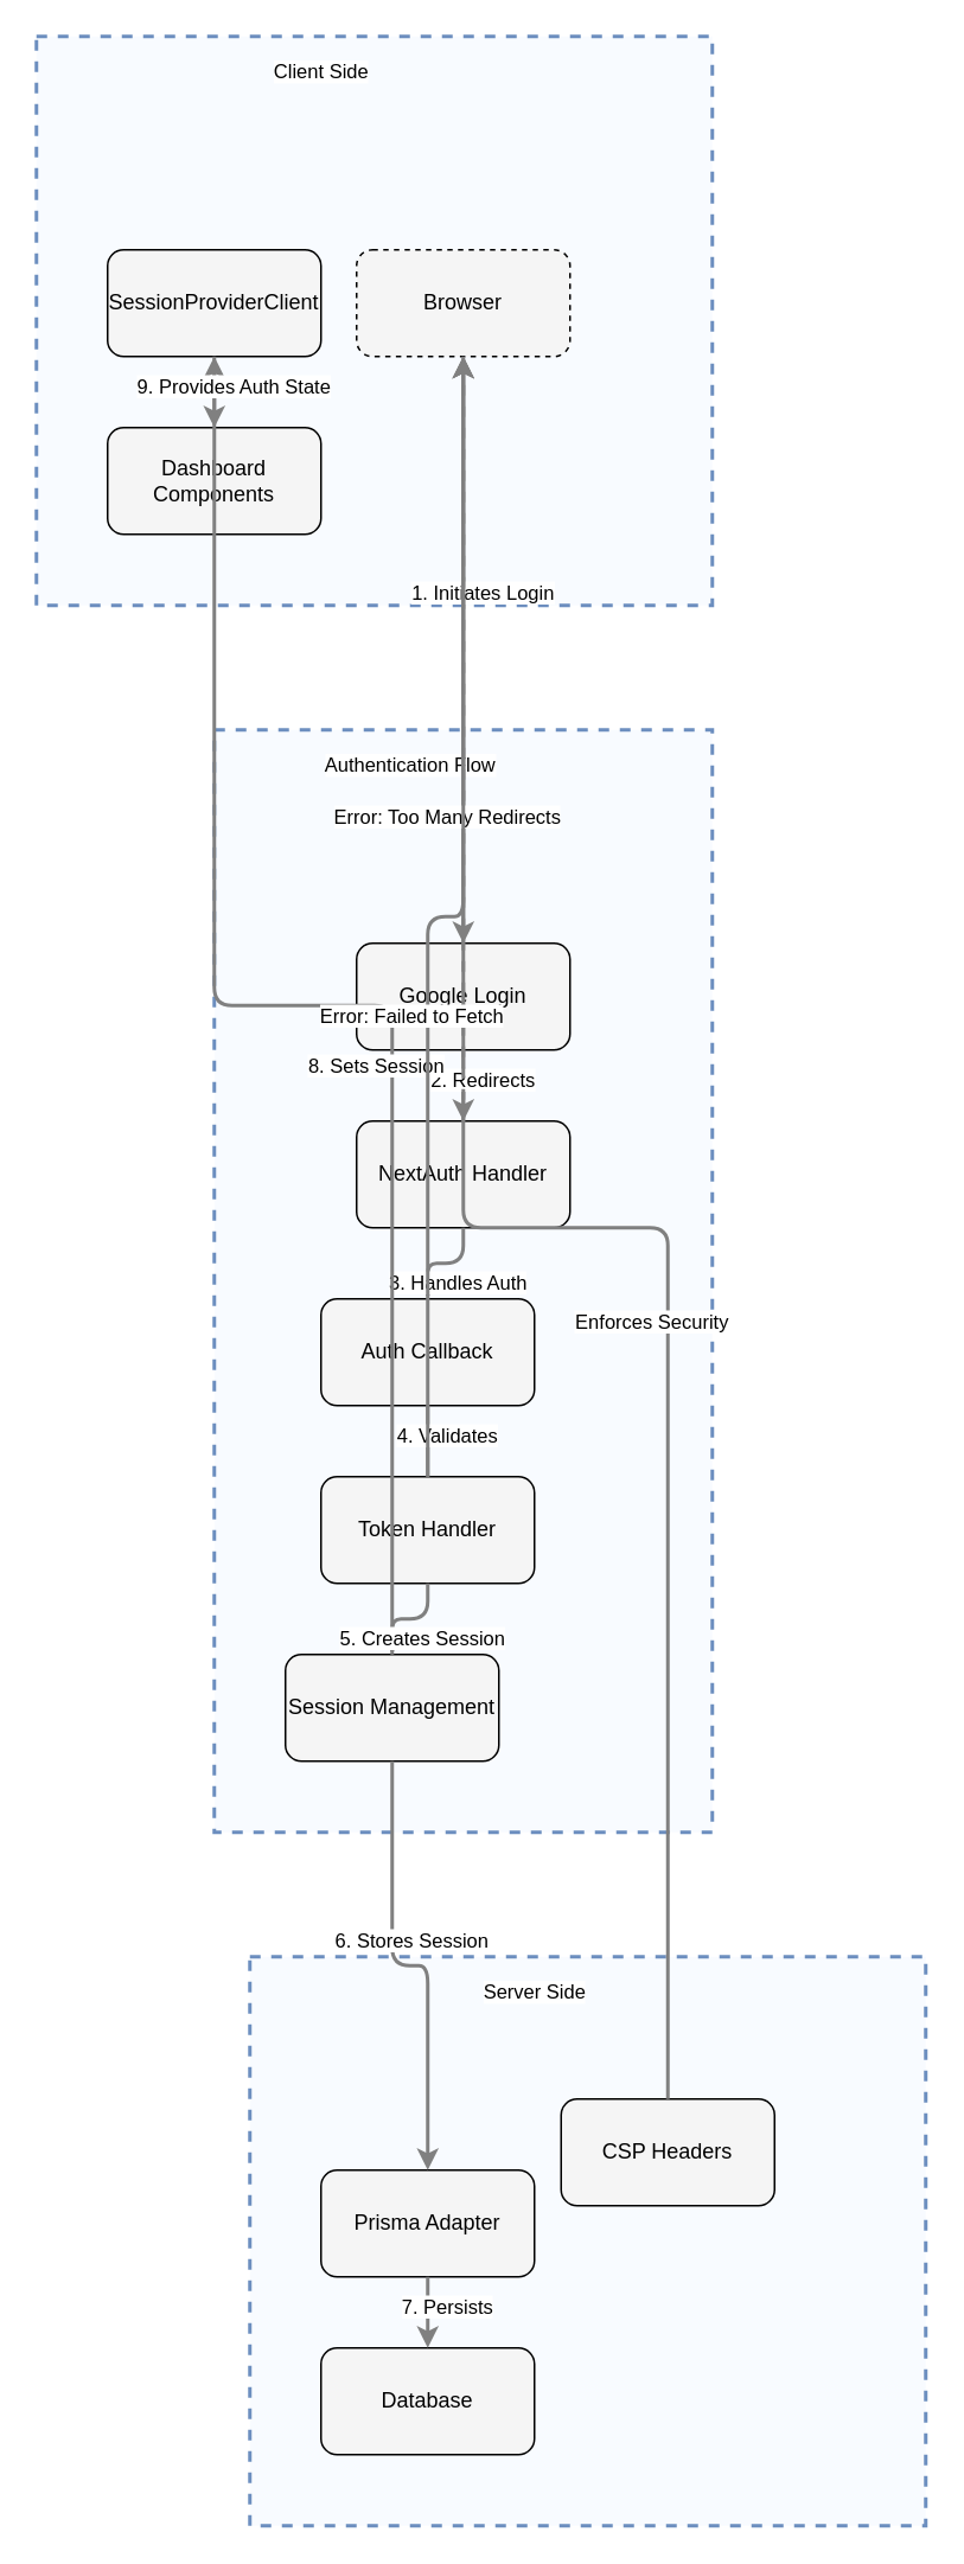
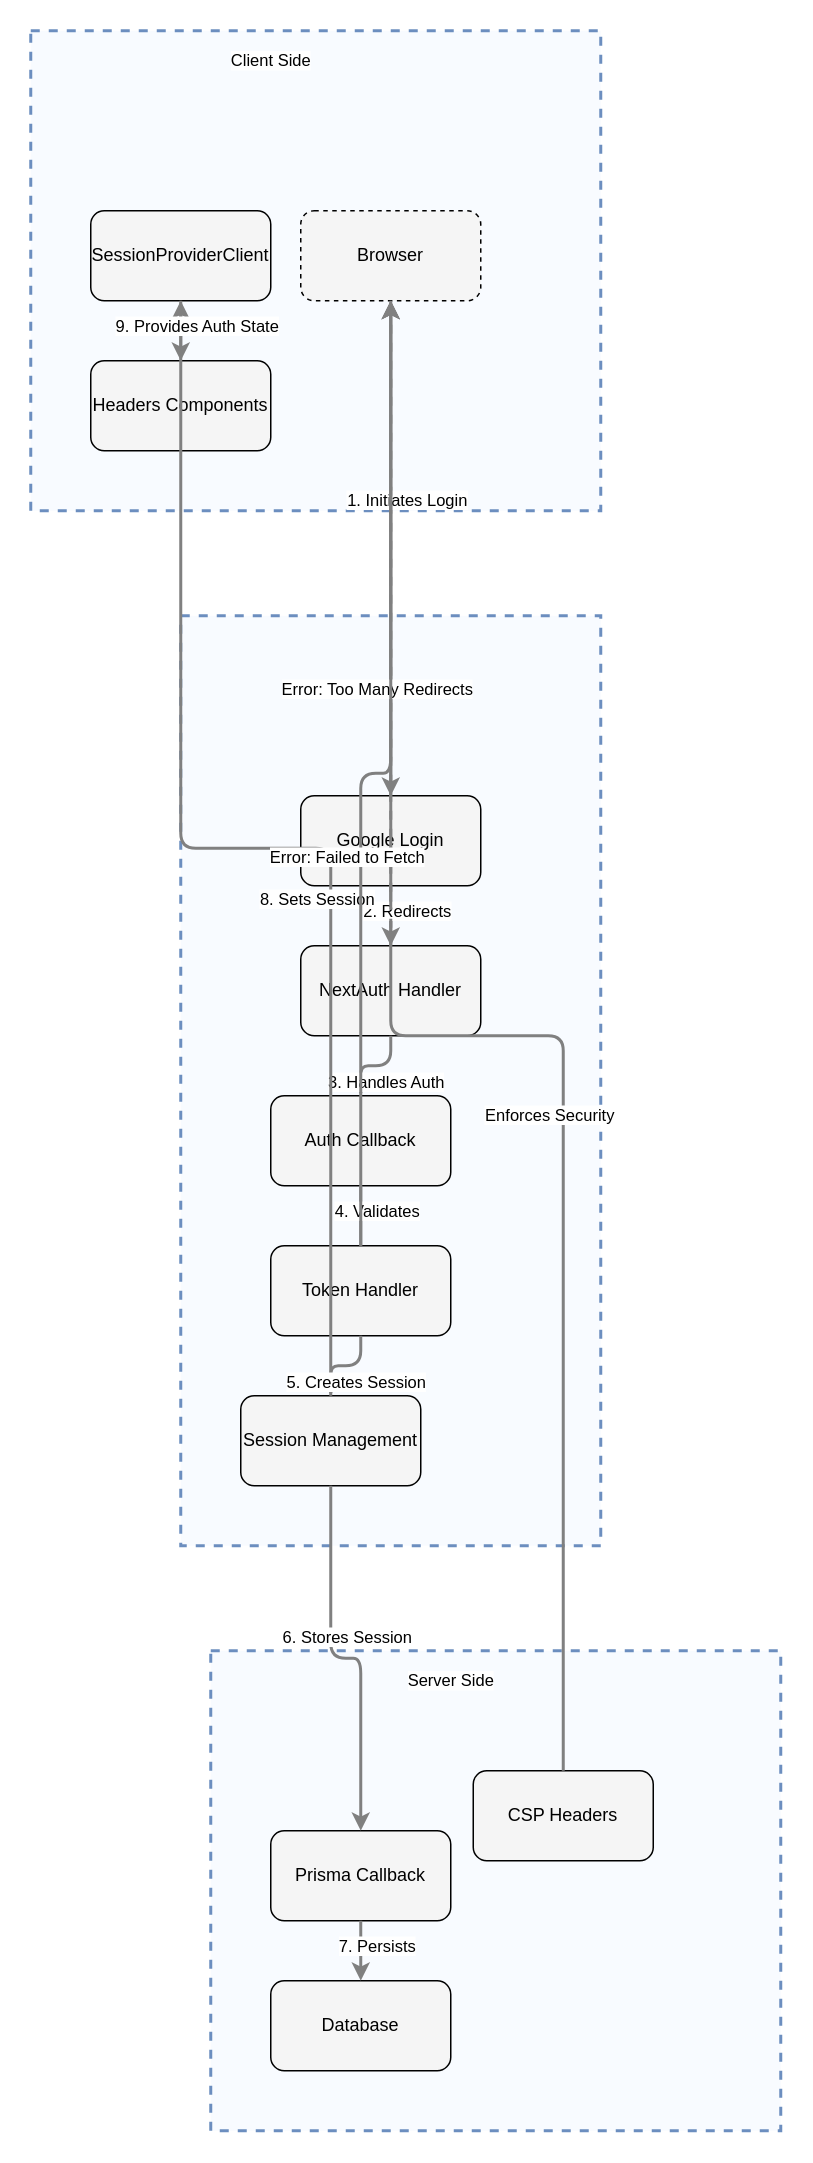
  <mxCell id="0" />
  <mxCell id="1" parent="0" />
  <mxCell id="2" value="" style="html=1;whiteSpace=wrap;container=1;fillColor=#dae8fc;strokeColor=#6c8ebf;dashed=1;fillOpacity=20;strokeWidth=2;containerType=none;recursiveResize=0;movable=1;resizable=1;autosize=0;dropTarget=0" vertex="1" parent="1"><mxGeometry x="20" y="20" width="380" height="320" as="geometry" /></mxCell>
  <mxCell id="3" value="Client Side" style="edgeLabel;html=1;align=center;verticalAlign=middle;resizable=0;labelBackgroundColor=white;spacing=5" vertex="1" parent="1"><mxGeometry x="28" y="28" width="304" height="24" as="geometry" /></mxCell>
  <mxCell id="4" value="" style="html=1;whiteSpace=wrap;container=1;fillColor=#dae8fc;strokeColor=#6c8ebf;dashed=1;fillOpacity=20;strokeWidth=2;containerType=none;recursiveResize=0;movable=1;resizable=1;autosize=0;dropTarget=0" vertex="1" parent="1"><mxGeometry x="120" y="410" width="280" height="620" as="geometry" /></mxCell>
- <mxCell id="5" value="Authentication Flow" style="edgeLabel;html=1;align=center;verticalAlign=middle;resizable=0;labelBackgroundColor=white;spacing=5" vertex="1" parent="1"><mxGeometry x="128" y="418" width="204" height="24" as="geometry" /></mxCell>
  <mxCell id="6" value="" style="html=1;whiteSpace=wrap;container=1;fillColor=#dae8fc;strokeColor=#6c8ebf;dashed=1;fillOpacity=20;strokeWidth=2;containerType=none;recursiveResize=0;movable=1;resizable=1;autosize=0;dropTarget=0" vertex="1" parent="1"><mxGeometry x="140" y="1100" width="380" height="320" as="geometry" /></mxCell>
  <mxCell id="7" value="Server Side" style="edgeLabel;html=1;align=center;verticalAlign=middle;resizable=0;labelBackgroundColor=white;spacing=5" vertex="1" parent="1"><mxGeometry x="148" y="1108" width="304" height="24" as="geometry" /></mxCell>
  <mxCell id="8" value="Auth Callback" style="rounded=1;whiteSpace=wrap;html=1;fillColor=#f5f5f5" vertex="1" parent="4"><mxGeometry x="60" y="320" width="120" height="60" as="geometry" /></mxCell>
  <mxCell id="9" value="Browser" style="rounded=1;whiteSpace=wrap;html=1;fillColor=#f5f5f5;dashed=1;" vertex="1" parent="2"><mxGeometry x="180" y="120" width="120" height="60" as="geometry" /></mxCell>
  <mxCell id="10" value="CSP Headers" style="rounded=1;whiteSpace=wrap;html=1;fillColor=#f5f5f5" vertex="1" parent="6"><mxGeometry x="175" y="80" width="120" height="60" as="geometry" /></mxCell>
- <mxCell id="11" value="Dashboard Components" style="rounded=1;whiteSpace=wrap;html=1;fillColor=#f5f5f5" vertex="1" parent="2"><mxGeometry x="40" y="220" width="120" height="60" as="geometry" /></mxCell>
+ <mxCell id="11" value="Headers Components" style="rounded=1;whiteSpace=wrap;html=1;fillColor=#f5f5f5" vertex="1" parent="2"><mxGeometry x="40" y="220" width="120" height="60" as="geometry" /></mxCell>
  <mxCell id="12" value="Database" style="rounded=1;whiteSpace=wrap;html=1;fillColor=#f5f5f5" vertex="1" parent="6"><mxGeometry x="40" y="220" width="120" height="60" as="geometry" /></mxCell>
  <mxCell id="13" value="Google Login" style="rounded=1;whiteSpace=wrap;html=1;fillColor=#f5f5f5" vertex="1" parent="4"><mxGeometry x="80" y="120" width="120" height="60" as="geometry" /></mxCell>
  <mxCell id="14" value="NextAuth Handler" style="rounded=1;whiteSpace=wrap;html=1;fillColor=#f5f5f5" vertex="1" parent="4"><mxGeometry x="80" y="220" width="120" height="60" as="geometry" /></mxCell>
- <mxCell id="15" value="Prisma Adapter" style="rounded=1;whiteSpace=wrap;html=1;fillColor=#f5f5f5" vertex="1" parent="6"><mxGeometry x="40" y="120" width="120" height="60" as="geometry" /></mxCell>
+ <mxCell id="15" value="Prisma Callback" style="rounded=1;whiteSpace=wrap;html=1;fillColor=#f5f5f5" vertex="1" parent="6"><mxGeometry x="40" y="120" width="120" height="60" as="geometry" /></mxCell>
  <mxCell id="16" value="Session Management" style="rounded=1;whiteSpace=wrap;html=1;fillColor=#f5f5f5" vertex="1" parent="4"><mxGeometry x="40" y="520" width="120" height="60" as="geometry" /></mxCell>
  <mxCell id="17" value="SessionProviderClient" style="rounded=1;whiteSpace=wrap;html=1;fillColor=#f5f5f5" vertex="1" parent="2"><mxGeometry x="40" y="120" width="120" height="60" as="geometry" /></mxCell>
  <mxCell id="18" value="Token Handler" style="rounded=1;whiteSpace=wrap;html=1;fillColor=#f5f5f5" vertex="1" parent="4"><mxGeometry x="60" y="420" width="120" height="60" as="geometry" /></mxCell>
  <mxCell id="19" style="edgeStyle=orthogonalEdgeStyle;rounded=1;orthogonalLoop=1;jettySize=auto;html=1;strokeColor=#808080;strokeWidth=2;jumpStyle=arc;jumpSize=10;spacing=15;labelBackgroundColor=white;labelBorderColor=none;endArrow=none;" edge="1" parent="1" source="8" target="18"><mxGeometry relative="1" as="geometry" /></mxCell>
  <mxCell id="20" value="4. Validates" style="edgeLabel;html=1;align=center;verticalAlign=middle;resizable=0;points=[];" vertex="1" connectable="0" parent="19"><mxGeometry x="-0.2" y="10" relative="1" as="geometry"><mxPoint as="offset" /></mxGeometry></mxCell>
  <mxCell id="21" style="edgeStyle=orthogonalEdgeStyle;rounded=1;orthogonalLoop=1;jettySize=auto;html=1;strokeColor=#808080;strokeWidth=2;jumpStyle=arc;jumpSize=10;spacing=15;labelBackgroundColor=white;labelBorderColor=none" edge="1" parent="1" source="9" target="13"><mxGeometry relative="1" as="geometry" /></mxCell>
  <mxCell id="22" value="1. Initiates Login" style="edgeLabel;html=1;align=center;verticalAlign=middle;resizable=0;points=[];" vertex="1" connectable="0" parent="21"><mxGeometry x="-0.2" y="10" relative="1" as="geometry"><mxPoint as="offset" /></mxGeometry></mxCell>
  <mxCell id="23" style="edgeStyle=orthogonalEdgeStyle;rounded=1;orthogonalLoop=1;jettySize=auto;html=1;strokeColor=#808080;strokeWidth=2;jumpStyle=arc;jumpSize=10;spacing=15;labelBackgroundColor=white;labelBorderColor=none" edge="1" parent="1" source="10" target="9"><mxGeometry relative="1" as="geometry" /></mxCell>
  <mxCell id="24" value="Enforces Security" style="edgeLabel;html=1;align=center;verticalAlign=middle;resizable=0;points=[];" vertex="1" connectable="0" parent="23"><mxGeometry x="-0.2" y="10" relative="1" as="geometry"><mxPoint as="offset" /></mxGeometry></mxCell>
  <mxCell id="25" style="edgeStyle=orthogonalEdgeStyle;rounded=1;orthogonalLoop=1;jettySize=auto;html=1;strokeColor=#808080;strokeWidth=2;jumpStyle=arc;jumpSize=10;spacing=15;labelBackgroundColor=white;labelBorderColor=none" edge="1" parent="1" source="13" target="14"><mxGeometry relative="1" as="geometry" /></mxCell>
  <mxCell id="26" value="2. Redirects" style="edgeLabel;html=1;align=center;verticalAlign=middle;resizable=0;points=[];" vertex="1" connectable="0" parent="25"><mxGeometry x="-0.2" y="10" relative="1" as="geometry"><mxPoint as="offset" /></mxGeometry></mxCell>
  <mxCell id="27" style="edgeStyle=orthogonalEdgeStyle;rounded=1;orthogonalLoop=1;jettySize=auto;html=1;strokeColor=#808080;strokeWidth=2;jumpStyle=arc;jumpSize=10;spacing=15;labelBackgroundColor=white;labelBorderColor=none" edge="1" parent="1" source="14" target="8"><mxGeometry relative="1" as="geometry" /></mxCell>
  <mxCell id="28" value="3. Handles Auth" style="edgeLabel;html=1;align=center;verticalAlign=middle;resizable=0;points=[];" vertex="1" connectable="0" parent="27"><mxGeometry x="-0.2" y="10" relative="1" as="geometry"><mxPoint as="offset" /></mxGeometry></mxCell>
  <mxCell id="29" style="edgeStyle=orthogonalEdgeStyle;rounded=1;orthogonalLoop=1;jettySize=auto;html=1;strokeColor=#808080;strokeWidth=2;jumpStyle=arc;jumpSize=10;spacing=15;labelBackgroundColor=white;labelBorderColor=none;dashed=1;" edge="1" parent="1" source="14" target="9"><mxGeometry relative="1" as="geometry" /></mxCell>
  <mxCell id="30" value="Error: Too Many Redirects" style="edgeLabel;html=1;align=center;verticalAlign=middle;resizable=0;points=[];" vertex="1" connectable="0" parent="29"><mxGeometry x="-0.2" y="10" relative="1" as="geometry"><mxPoint as="offset" /></mxGeometry></mxCell>
  <mxCell id="31" style="edgeStyle=orthogonalEdgeStyle;rounded=1;orthogonalLoop=1;jettySize=auto;html=1;strokeColor=#808080;strokeWidth=2;jumpStyle=arc;jumpSize=10;spacing=15;labelBackgroundColor=white;labelBorderColor=none" edge="1" parent="1" source="15" target="12"><mxGeometry relative="1" as="geometry" /></mxCell>
  <mxCell id="32" value="7. Persists" style="edgeLabel;html=1;align=center;verticalAlign=middle;resizable=0;points=[];" vertex="1" connectable="0" parent="31"><mxGeometry x="-0.2" y="10" relative="1" as="geometry"><mxPoint as="offset" /></mxGeometry></mxCell>
  <mxCell id="33" style="edgeStyle=orthogonalEdgeStyle;rounded=1;orthogonalLoop=1;jettySize=auto;html=1;strokeColor=#808080;strokeWidth=2;jumpStyle=arc;jumpSize=10;spacing=15;labelBackgroundColor=white;labelBorderColor=none" edge="1" parent="1" source="16" target="15"><mxGeometry relative="1" as="geometry" /></mxCell>
  <mxCell id="34" value="6. Stores Session" style="edgeLabel;html=1;align=center;verticalAlign=middle;resizable=0;points=[];" vertex="1" connectable="0" parent="33"><mxGeometry x="-0.2" y="10" relative="1" as="geometry"><mxPoint as="offset" /></mxGeometry></mxCell>
  <mxCell id="35" style="edgeStyle=orthogonalEdgeStyle;rounded=1;orthogonalLoop=1;jettySize=auto;html=1;strokeColor=#808080;strokeWidth=2;jumpStyle=arc;jumpSize=10;spacing=15;labelBackgroundColor=white;labelBorderColor=none" edge="1" parent="1" source="16" target="17"><mxGeometry relative="1" as="geometry" /></mxCell>
  <mxCell id="36" value="8. Sets Session" style="edgeLabel;html=1;align=center;verticalAlign=middle;resizable=0;points=[];" vertex="1" connectable="0" parent="35"><mxGeometry x="-0.2" y="10" relative="1" as="geometry"><mxPoint as="offset" /></mxGeometry></mxCell>
  <mxCell id="37" style="edgeStyle=orthogonalEdgeStyle;rounded=1;orthogonalLoop=1;jettySize=auto;html=1;strokeColor=#808080;strokeWidth=2;jumpStyle=arc;jumpSize=10;spacing=15;labelBackgroundColor=white;labelBorderColor=none" edge="1" parent="1" source="17" target="11"><mxGeometry relative="1" as="geometry" /></mxCell>
  <mxCell id="38" value="9. Provides Auth State" style="edgeLabel;html=1;align=center;verticalAlign=middle;resizable=0;points=[];" vertex="1" connectable="0" parent="37"><mxGeometry x="-0.2" y="10" relative="1" as="geometry"><mxPoint as="offset" /></mxGeometry></mxCell>
  <mxCell id="39" style="edgeStyle=orthogonalEdgeStyle;rounded=1;orthogonalLoop=1;jettySize=auto;html=1;strokeColor=#808080;strokeWidth=2;jumpStyle=arc;jumpSize=10;spacing=15;labelBackgroundColor=white;labelBorderColor=none" edge="1" parent="1" source="18" target="9"><mxGeometry relative="1" as="geometry" /></mxCell>
  <mxCell id="40" value="Error: Failed to Fetch" style="edgeLabel;html=1;align=center;verticalAlign=middle;resizable=0;points=[];" vertex="1" connectable="0" parent="39"><mxGeometry x="-0.2" y="10" relative="1" as="geometry"><mxPoint as="offset" /></mxGeometry></mxCell>
  <mxCell id="41" style="edgeStyle=orthogonalEdgeStyle;rounded=1;orthogonalLoop=1;jettySize=auto;html=1;strokeColor=#808080;strokeWidth=2;jumpStyle=arc;jumpSize=10;spacing=15;labelBackgroundColor=white;labelBorderColor=none" edge="1" parent="1" source="18" target="16"><mxGeometry relative="1" as="geometry" /></mxCell>
  <mxCell id="42" value="5. Creates Session" style="edgeLabel;html=1;align=center;verticalAlign=middle;resizable=0;points=[];" vertex="1" connectable="0" parent="41"><mxGeometry x="-0.2" y="10" relative="1" as="geometry"><mxPoint as="offset" /></mxGeometry></mxCell>
